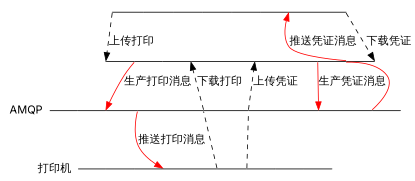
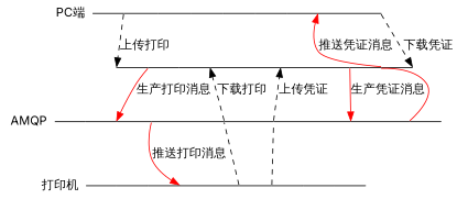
  digraph {
    fontname=Inter
    rankdir=TB
    node [fontname=Inter shape=point]
    edge [arrowhead=none fontname=Inter style=solided]
+   n1 [height=0 label="PC端" shape=plaintext width=0]
    step00 [height=0 width=0]
    step01 [height=0 width=0]
    step02 [height=0 width=0]
    step03 [height=0 width=0]
    step04 [height=0 width=0]
    step05 [height=0 width=0]
    step06 [height=0 width=0]
    step07 [height=0 width=0]
    step10 [height=0 width=0]
    step11 [height=0 width=0]
    step12 [height=0 width=0]
    step13 [height=0 width=0]
    step14 [height=0 width=0]
    step15 [height=0 width=0]
    step16 [height=0 width=0]
    step17 [height=0 width=0]
    AMQP [height=0 shape=plaintext width=0]
    step20 [height=0 width=0]
    step21 [height=0 width=0]
    step22 [height=0 width=0]
    step23 [height=0 width=0]
    step24 [height=0 width=0]
    step25 [height=0 width=0]
    step26 [height=0 width=0]
    step27 [height=0 width=0]
    n27 [height=0 label="打印机" shape=plaintext width=0]
    step30 [height=0 width=0]
    step31 [height=0 width=0]
    step32 [height=0 width=0]
    step33 [height=0 width=0]
    step34 [height=0 width=0]
    step35 [height=0 width=0]
    step36 [height=0 width=0]
    step37 [height=0 width=0]
    subgraph sub_1 {
      rank=same
+     n1
      step00
      step01
      step02
      step03
      step04
      step05
      step06
      step07
    }
    subgraph sub_2 {
      rank=same
      step10
      step11
      step12
      step13
      step14
      step15
      step16
      step17
    }
    subgraph sub_3 {
      rank=same
      AMQP
      step20
      step21
      step22
      step23
      step24
      step25
      step26
      step27
    }
    subgraph sub_4 {
      rank=same
      n27
      step30
      step31
      step32
      step33
      step34
      step35
      step36
      step37
    }
+   n1 -> step00
    step00 -> step01
    step00 -> step10 [arrowhead=normal label="上传打印" style=dashed]
    step01 -> step02
    step02 -> step03
    step03 -> step04
    step04 -> step05
    step05 -> step06
    step06 -> step07
    step07 -> step17 [arrowhead=normal label="下载凭证" style=dashed]
    step10 -> step11
    step11 -> step12
    step11 -> step21 [arrowhead=normal color=red label="生产打印消息"]
    step12 -> step13
    step13 -> step14
    step14 -> step15
    step15 -> step16
    step15 -> step25 [arrowhead=normal color=red label="生产凭证消息"]
    step16 -> step06 [arrowhead=normal color=red label="推送凭证消息"]
    step16 -> step17
    AMQP -> step20
    step20 -> step21
    step21 -> step22
    step22 -> step23
    step22 -> step32 [arrowhead=normal color=red label="推送打印消息"]
    step23 -> step13 [arrowhead=normal label="下载打印" style=dashed]
    step23 -> step24
    step24 -> step14 [arrowhead=normal label="上传凭证" style=dashed]
    step24 -> step25
    step25 -> step26
    step26 -> step16 [color=red]
    step26 -> step27
    n27 -> step30
    step30 -> step31
    step31 -> step32
    step32 -> step33
    step33 -> step23 [style=dashed]
    step33 -> step34
    step34 -> step24 [style=dashed]
    step34 -> step35
    step35 -> step36
    step36 -> step37
  }
